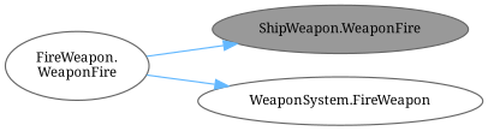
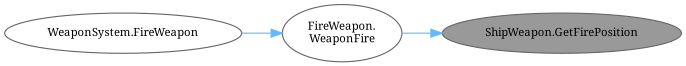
  digraph {
    fontname="Noto Serif"
    rankdir=RL
    node [color=grey40 fillcolor=white fontname="Noto Serif" fontsize=10 margin=0.1 style=filled]
    edge [color=steelblue1 dir=back fontname="Noto Serif" fontsize=10 labelfontname=Helvetica labelfontsize=10 style=solid]
-   n1 [color=gray40 fillcolor=grey60 fontcolor=black height=0.2 label="ShipWeapon.WeaponFire" width=0.4]
+   n1 [color=gray40 fillcolor=grey60 fontcolor=black height=0.2 label="ShipWeapon.GetFirePosition" width=0.4]
    n2 [height=0.2 label="FireWeapon.\lWeaponFire" width=0.4]
    n3 [height=0.2 label="WeaponSystem.FireWeapon" width=0.4]
    n1 -> n2
-   n3 -> n2
+   n2 -> n3
  }
